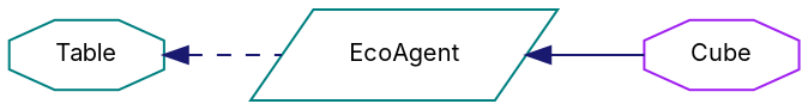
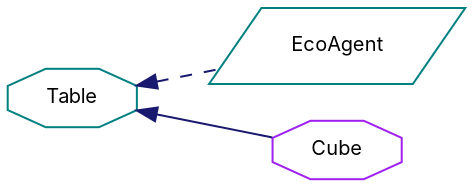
  digraph {
    fontname=Inter
    rankdir=LR
    node [color=teal fillcolor=white fontname=Inter fontsize=10 shape=octagon style=filled]
    edge [color=midnightblue dir=back fontname=Inter fontsize=10 labelfontname=FreeSans labelfontsize=10]
    n1 [height=0.2 label=EcoAgent shape=parallelogram width=0.4]
    n2 [color=purple height=0.2 label=Cube width=0.4]
    n3 [height=0.2 label=Table width=0.4]
-   n1 -> n2 [style=solid]
+   n3 -> n2 [style=solid]
    n3 -> n1 [style=dashed]
  }
